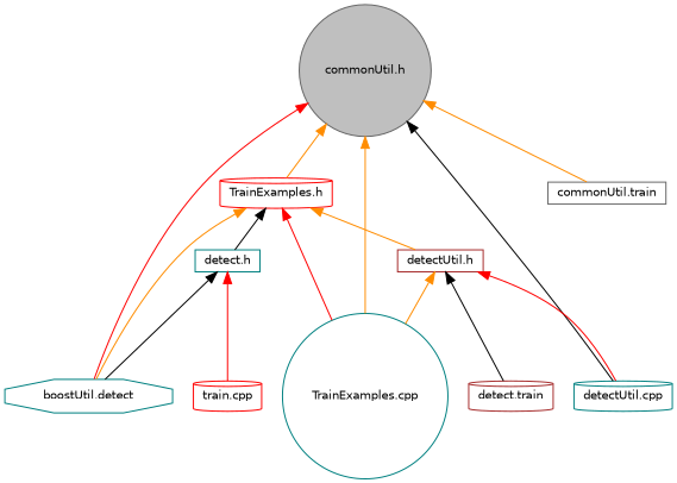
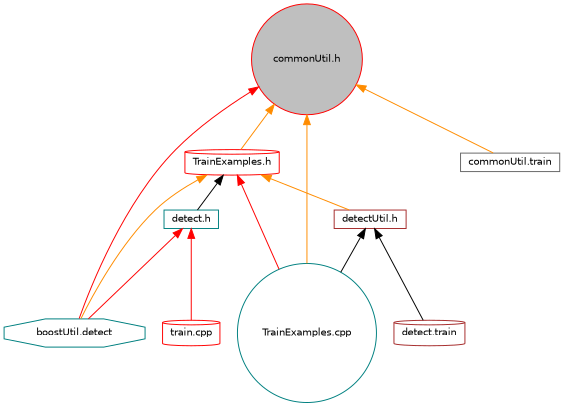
  digraph {
    node [color=teal fillcolor=white fontname=Helvetica fontsize=10 shape=cylinder style=filled]
    edge [color=darkorange dir=back fontname=Helvetica fontsize=10 labelfontname=Helvetica labelfontsize=10 style=solid]
-   n1 [color=gray40 fillcolor=grey75 fontcolor=black height=0.2 label="commonUtil.h" shape=circle width=0.4]
+   n1 [color=red fillcolor=grey75 fontcolor=black height=0.2 label="commonUtil.h" shape=circle width=0.4]
    n2 [color=red height=0.2 label="TrainExamples.h" width=0.4]
    n3 [height=0.2 label="boostUtil.detect" shape=octagon width=0.4]
-   n4 [height=0.2 label="detectUtil.cpp" width=0.4]
    n5 [height=0.2 label="TrainExamples.cpp" shape=circle width=0.4]
    n6 [color=gray40 height=0.2 label="commonUtil.train" shape=box width=0.4]
    n7 [height=0.2 label="detect.h" shape=box width=0.4]
    n8 [color=brown height=0.2 label="detectUtil.h" shape=box width=0.4]
    n9 [color=red height=0.2 label="train.cpp" width=0.4]
    n10 [color=brown height=0.2 label="detect.train" width=0.4]
    n1 -> n2
    n1 -> n3 [color=red]
-   n1 -> n4 [color=black]
    n1 -> n5
    n1 -> n6
    n2 -> n3
    n2 -> n5 [color=red]
    n2 -> n7 [color=black]
    n2 -> n8
-   n7 -> n3 [color=black]
+   n7 -> n3 [color=red]
    n7 -> n9 [color=red]
-   n8 -> n4 [color=red]
-   n8 -> n5
+   n8 -> n5 [color=black]
    n8 -> n10 [color=black]
  }
